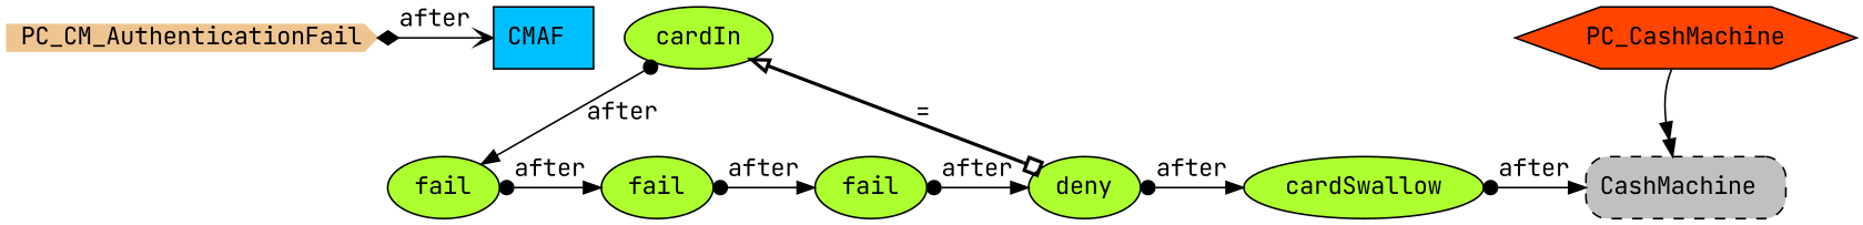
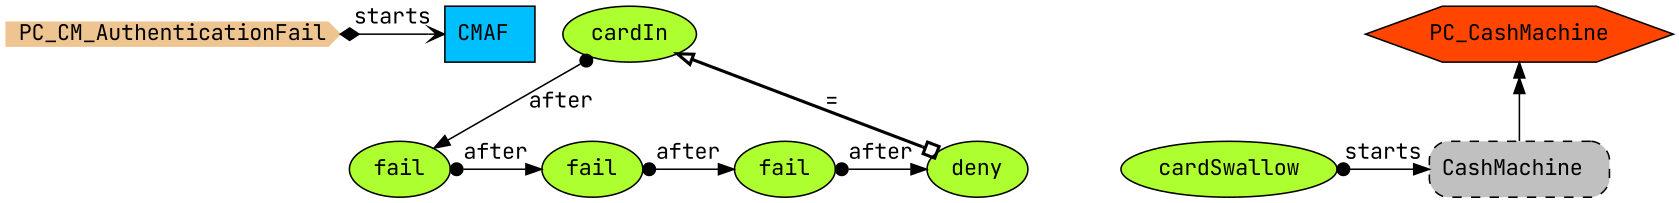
  digraph {
    fontname="JetBrains Mono"
    node [fontname="JetBrains Mono" shape=ellipse style=filled fillcolor=greenyellow]
    edge [arrowtail=dot dir=both fontname="JetBrains Mono"]
    n1 [color=burlywood2 height=.2 label=PC_CM_AuthenticationFail shape=cds width=.2 fillcolor=""]
    n2 [label=cardIn]
    n3 [fillcolor=deepskyblue label="CMAF " shape=box]
    n4 [fillcolor=gray label="CashMachine " shape=rectangle style="rounded,filled,dashed"]
    n5 [label=deny]
    n6 [label=cardSwallow]
    n7 [label=fail]
    n8 [label=fail]
    n9 [label=fail]
    n10 [fillcolor=orangered label=PC_CashMachine shape=hexagon]
    subgraph sub_1 {
      rank=min
      n1
      n2
      n3
    }
    subgraph sub_2 {
      rank=same
      n4
      n5
      n6
      n7
      n8
      n9
    }
    subgraph sub_3 {
      rank=same
      n4
      n5
      n6
      n7
      n8
      n9
    }
    subgraph sub_4 {
      rank=same
      n4
      n5
      n6
      n7
      n8
    }
    subgraph sub_5 {
      rank=same
      n4
      n5
      n6
      n7
    }
    subgraph sub_6 {
      rank=same
      n4
      n5
      n6
    }
    subgraph sub_7 {
      rank=same
      n4
      n6
    }
    subgraph sub_8 {
      rank=same
      n3
      n10
    }
-   n1 -> n3 [arrowhead=open arrowtail=diamond label=after]
+   n1 -> n3 [arrowhead=open arrowtail=diamond label=starts]
    n2 -> n9 [label=after]
-   n10 -> n4 [arrowhead=normalnormal label=" " arrowtail="" dir=""]
+   n4 -> n10 [arrowhead=normalnormal label=" " arrowtail="" dir=""]
    n5 -> n2 [arrowhead=onormal arrowtail=obox label="=" penwidth=2]
-   n5 -> n6 [label=after]
-   n6 -> n4 [label=after]
+   n6 -> n4 [label=starts]
    n7 -> n5 [label=after]
    n8 -> n7 [label=after]
    n9 -> n8 [label=after]
  }
